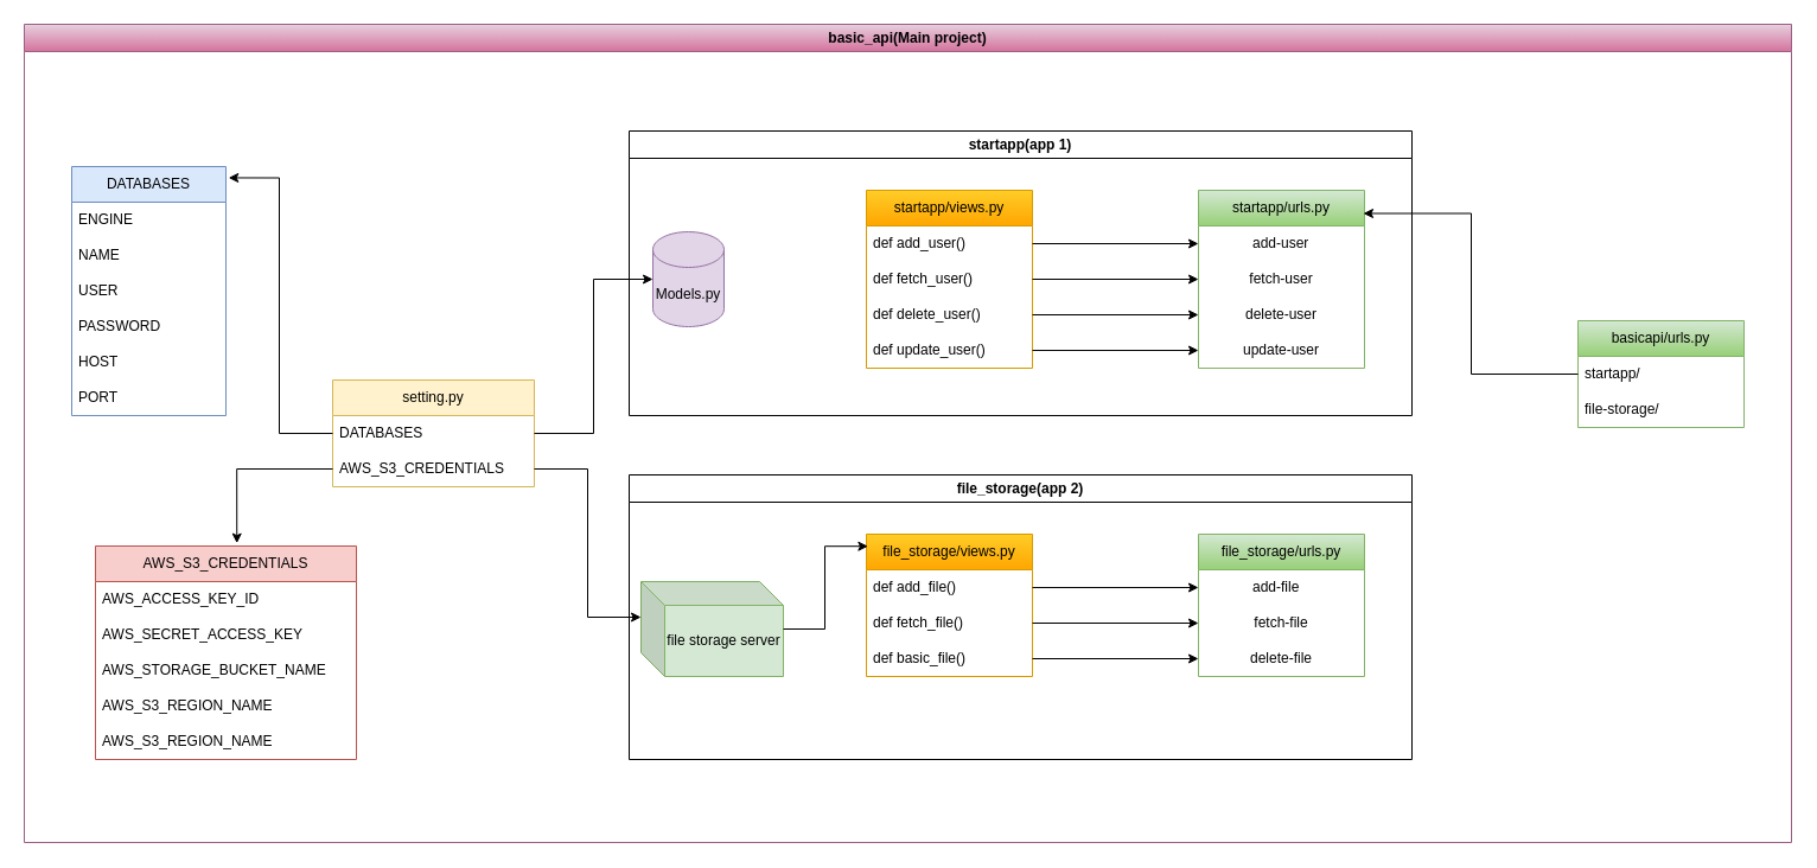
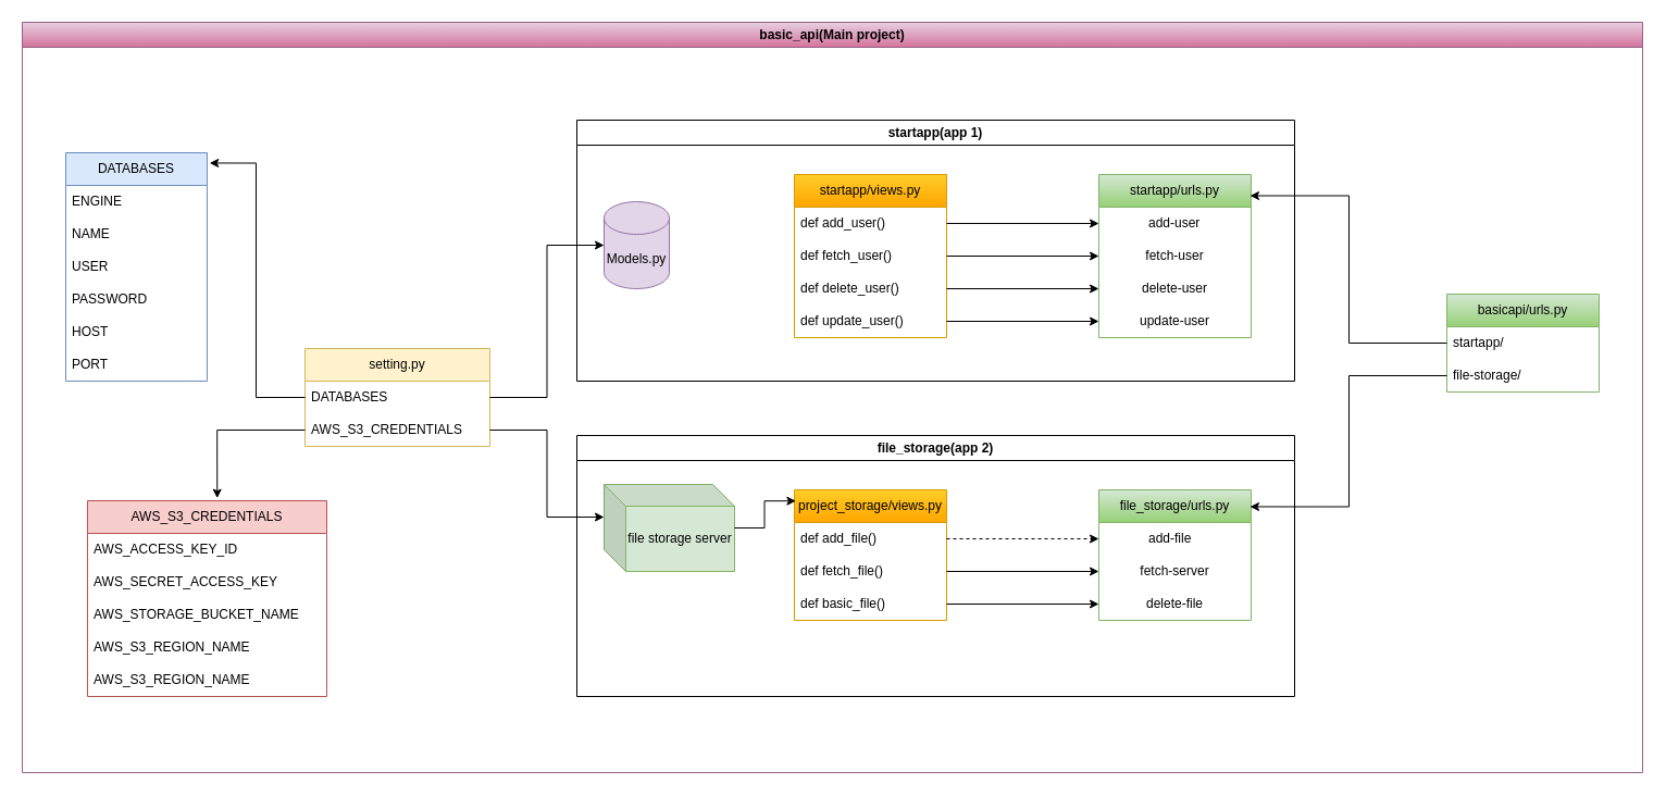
  <mxCell id="0" />
  <mxCell id="1" parent="0" />
- <mxCell id="2" value="Models.py" style="shape=cylinder3;whiteSpace=wrap;html=1;boundedLbl=1;backgroundOutline=1;size=15;fillColor=#e1d5e7;strokeColor=#9673a6;" vertex="1" parent="1"><mxGeometry x="550" y="195" width="60" height="80" as="geometry" /></mxCell>
+ <mxCell id="2" value="Models.py" style="shape=cylinder3;whiteSpace=wrap;html=1;boundedLbl=1;backgroundOutline=1;size=15;fillColor=#e1d5e7;strokeColor=#9673a6;" vertex="1" parent="1"><mxGeometry x="555" y="185" width="60" height="80" as="geometry" /></mxCell>
  <mxCell id="3" value="startapp/urls.py" style="swimlane;fontStyle=0;childLayout=stackLayout;horizontal=1;startSize=30;horizontalStack=0;resizeParent=1;resizeParentMax=0;resizeLast=0;collapsible=1;marginBottom=0;whiteSpace=wrap;html=1;fillColor=#d5e8d4;gradientColor=#97d077;strokeColor=#82b366;" vertex="1" parent="1"><mxGeometry x="1010" y="160" width="140" height="150" as="geometry" /></mxCell>
  <mxCell id="4" value="&lt;blockquote style=&quot;margin: 0 0 0 40px; border: none; padding: 0px;&quot;&gt;add-user&lt;/blockquote&gt;" style="text;strokeColor=none;fillColor=none;align=left;verticalAlign=middle;spacingLeft=4;spacingRight=4;overflow=hidden;points=[[0,0.5],[1,0.5]];portConstraint=eastwest;rotatable=0;whiteSpace=wrap;html=1;" vertex="1" parent="3"><mxGeometry y="30" width="140" height="30" as="geometry" /></mxCell>
  <mxCell id="5" value="fetch-user" style="text;strokeColor=none;fillColor=none;align=center;verticalAlign=middle;spacingLeft=4;spacingRight=4;overflow=hidden;points=[[0,0.5],[1,0.5]];portConstraint=eastwest;rotatable=0;whiteSpace=wrap;html=1;" vertex="1" parent="3"><mxGeometry y="60" width="140" height="30" as="geometry" /></mxCell>
  <mxCell id="6" value="delete-user" style="text;strokeColor=none;fillColor=none;align=center;verticalAlign=middle;spacingLeft=4;spacingRight=4;overflow=hidden;points=[[0,0.5],[1,0.5]];portConstraint=eastwest;rotatable=0;whiteSpace=wrap;html=1;" vertex="1" parent="3"><mxGeometry y="90" width="140" height="30" as="geometry" /></mxCell>
  <mxCell id="7" value="update-user" style="text;strokeColor=none;fillColor=none;align=center;verticalAlign=middle;spacingLeft=4;spacingRight=4;overflow=hidden;points=[[0,0.5],[1,0.5]];portConstraint=eastwest;rotatable=0;whiteSpace=wrap;html=1;" vertex="1" parent="3"><mxGeometry y="120" width="140" height="30" as="geometry" /></mxCell>
  <mxCell id="8" value="startapp/views.py" style="swimlane;fontStyle=0;childLayout=stackLayout;horizontal=1;startSize=30;horizontalStack=0;resizeParent=1;resizeParentMax=0;resizeLast=0;collapsible=1;marginBottom=0;whiteSpace=wrap;html=1;fillColor=#ffcd28;strokeColor=#d79b00;gradientColor=#ffa500;" vertex="1" parent="1"><mxGeometry x="730" y="160" width="140" height="150" as="geometry" /></mxCell>
  <mxCell id="9" value="def add_user()" style="text;strokeColor=none;fillColor=none;align=left;verticalAlign=middle;spacingLeft=4;spacingRight=4;overflow=hidden;points=[[0,0.5],[1,0.5]];portConstraint=eastwest;rotatable=0;whiteSpace=wrap;html=1;" vertex="1" parent="8"><mxGeometry y="30" width="140" height="30" as="geometry" /></mxCell>
  <mxCell id="10" value="def fetch_user()" style="text;strokeColor=none;fillColor=none;align=left;verticalAlign=middle;spacingLeft=4;spacingRight=4;overflow=hidden;points=[[0,0.5],[1,0.5]];portConstraint=eastwest;rotatable=0;whiteSpace=wrap;html=1;" vertex="1" parent="8"><mxGeometry y="60" width="140" height="30" as="geometry" /></mxCell>
  <mxCell id="11" value="def delete_user()" style="text;strokeColor=none;fillColor=none;align=left;verticalAlign=middle;spacingLeft=4;spacingRight=4;overflow=hidden;points=[[0,0.5],[1,0.5]];portConstraint=eastwest;rotatable=0;whiteSpace=wrap;html=1;" vertex="1" parent="8"><mxGeometry y="90" width="140" height="30" as="geometry" /></mxCell>
  <mxCell id="12" value="def update_user()" style="text;strokeColor=none;fillColor=none;align=left;verticalAlign=middle;spacingLeft=4;spacingRight=4;overflow=hidden;points=[[0,0.5],[1,0.5]];portConstraint=eastwest;rotatable=0;whiteSpace=wrap;html=1;" vertex="1" parent="8"><mxGeometry y="120" width="140" height="30" as="geometry" /></mxCell>
  <mxCell id="13" style="edgeStyle=orthogonalEdgeStyle;rounded=0;orthogonalLoop=1;jettySize=auto;html=1;entryX=0;entryY=0.5;entryDx=0;entryDy=0;" edge="1" parent="1" source="9" target="4"><mxGeometry relative="1" as="geometry" /></mxCell>
  <mxCell id="14" style="edgeStyle=orthogonalEdgeStyle;rounded=0;orthogonalLoop=1;jettySize=auto;html=1;entryX=0;entryY=0.5;entryDx=0;entryDy=0;" edge="1" parent="1" source="10" target="5"><mxGeometry relative="1" as="geometry" /></mxCell>
  <mxCell id="15" style="edgeStyle=orthogonalEdgeStyle;rounded=0;orthogonalLoop=1;jettySize=auto;html=1;entryX=0;entryY=0.5;entryDx=0;entryDy=0;" edge="1" parent="1" source="11" target="6"><mxGeometry relative="1" as="geometry" /></mxCell>
  <mxCell id="16" style="edgeStyle=orthogonalEdgeStyle;rounded=0;orthogonalLoop=1;jettySize=auto;html=1;entryX=0;entryY=0.5;entryDx=0;entryDy=0;" edge="1" parent="1" source="12" target="7"><mxGeometry relative="1" as="geometry" /></mxCell>
  <mxCell id="17" value="startapp(app 1)" style="swimlane;whiteSpace=wrap;html=1;" vertex="1" parent="1"><mxGeometry x="530" y="110" width="660" height="240" as="geometry" /></mxCell>
  <mxCell id="18" value="file_storage/urls.py" style="swimlane;fontStyle=0;childLayout=stackLayout;horizontal=1;startSize=30;horizontalStack=0;resizeParent=1;resizeParentMax=0;resizeLast=0;collapsible=1;marginBottom=0;whiteSpace=wrap;html=1;fillColor=#d5e8d4;gradientColor=#97d077;strokeColor=#82b366;" vertex="1" parent="1"><mxGeometry x="1010" y="450" width="140" height="120" as="geometry" /></mxCell>
  <mxCell id="19" value="&lt;blockquote style=&quot;margin: 0 0 0 40px; border: none; padding: 0px;&quot;&gt;add-file&lt;/blockquote&gt;" style="text;strokeColor=none;fillColor=none;align=left;verticalAlign=middle;spacingLeft=4;spacingRight=4;overflow=hidden;points=[[0,0.5],[1,0.5]];portConstraint=eastwest;rotatable=0;whiteSpace=wrap;html=1;" vertex="1" parent="18"><mxGeometry y="30" width="140" height="30" as="geometry" /></mxCell>
- <mxCell id="20" value="fetch-file" style="text;strokeColor=none;fillColor=none;align=center;verticalAlign=middle;spacingLeft=4;spacingRight=4;overflow=hidden;points=[[0,0.5],[1,0.5]];portConstraint=eastwest;rotatable=0;whiteSpace=wrap;html=1;" vertex="1" parent="18"><mxGeometry y="60" width="140" height="30" as="geometry" /></mxCell>
+ <mxCell id="20" value="fetch-server" style="text;strokeColor=none;fillColor=none;align=center;verticalAlign=middle;spacingLeft=4;spacingRight=4;overflow=hidden;points=[[0,0.5],[1,0.5]];portConstraint=eastwest;rotatable=0;whiteSpace=wrap;html=1;" vertex="1" parent="18"><mxGeometry y="60" width="140" height="30" as="geometry" /></mxCell>
  <mxCell id="21" value="delete-file" style="text;strokeColor=none;fillColor=none;align=center;verticalAlign=middle;spacingLeft=4;spacingRight=4;overflow=hidden;points=[[0,0.5],[1,0.5]];portConstraint=eastwest;rotatable=0;whiteSpace=wrap;html=1;" vertex="1" parent="18"><mxGeometry y="90" width="140" height="30" as="geometry" /></mxCell>
- <mxCell id="22" value="file_storage/views.py" style="swimlane;fontStyle=0;childLayout=stackLayout;horizontal=1;startSize=30;horizontalStack=0;resizeParent=1;resizeParentMax=0;resizeLast=0;collapsible=1;marginBottom=0;whiteSpace=wrap;html=1;fillColor=#ffcd28;gradientColor=#ffa500;strokeColor=#d79b00;" vertex="1" parent="1"><mxGeometry x="730" y="450" width="140" height="120" as="geometry" /></mxCell>
+ <mxCell id="22" value="project_storage/views.py" style="swimlane;fontStyle=0;childLayout=stackLayout;horizontal=1;startSize=30;horizontalStack=0;resizeParent=1;resizeParentMax=0;resizeLast=0;collapsible=1;marginBottom=0;whiteSpace=wrap;html=1;fillColor=#ffcd28;gradientColor=#ffa500;strokeColor=#d79b00;" vertex="1" parent="1"><mxGeometry x="730" y="450" width="140" height="120" as="geometry" /></mxCell>
  <mxCell id="23" value="def add_file()" style="text;strokeColor=none;fillColor=none;align=left;verticalAlign=middle;spacingLeft=4;spacingRight=4;overflow=hidden;points=[[0,0.5],[1,0.5]];portConstraint=eastwest;rotatable=0;whiteSpace=wrap;html=1;" vertex="1" parent="22"><mxGeometry y="30" width="140" height="30" as="geometry" /></mxCell>
  <mxCell id="24" value="def fetch_file()" style="text;strokeColor=none;fillColor=none;align=left;verticalAlign=middle;spacingLeft=4;spacingRight=4;overflow=hidden;points=[[0,0.5],[1,0.5]];portConstraint=eastwest;rotatable=0;whiteSpace=wrap;html=1;" vertex="1" parent="22"><mxGeometry y="60" width="140" height="30" as="geometry" /></mxCell>
  <mxCell id="25" value="def basic_file()" style="text;strokeColor=none;fillColor=none;align=left;verticalAlign=middle;spacingLeft=4;spacingRight=4;overflow=hidden;points=[[0,0.5],[1,0.5]];portConstraint=eastwest;rotatable=0;whiteSpace=wrap;html=1;" vertex="1" parent="22"><mxGeometry y="90" width="140" height="30" as="geometry" /></mxCell>
- <mxCell id="26" style="edgeStyle=orthogonalEdgeStyle;rounded=0;orthogonalLoop=1;jettySize=auto;html=1;entryX=0;entryY=0.5;entryDx=0;entryDy=0;" edge="1" parent="1" source="23" target="19"><mxGeometry relative="1" as="geometry" /></mxCell>
+ <mxCell id="26" style="edgeStyle=orthogonalEdgeStyle;rounded=0;orthogonalLoop=1;jettySize=auto;html=1;entryX=0;entryY=0.5;entryDx=0;entryDy=0;dashed=1;" edge="1" parent="1" source="23" target="19"><mxGeometry relative="1" as="geometry" /></mxCell>
  <mxCell id="27" style="edgeStyle=orthogonalEdgeStyle;rounded=0;orthogonalLoop=1;jettySize=auto;html=1;entryX=0;entryY=0.5;entryDx=0;entryDy=0;" edge="1" parent="1" source="24" target="20"><mxGeometry relative="1" as="geometry" /></mxCell>
  <mxCell id="28" style="edgeStyle=orthogonalEdgeStyle;rounded=0;orthogonalLoop=1;jettySize=auto;html=1;entryX=0;entryY=0.5;entryDx=0;entryDy=0;" edge="1" parent="1" source="25" target="21"><mxGeometry relative="1" as="geometry" /></mxCell>
  <mxCell id="29" value="file_storage(app 2)" style="swimlane;whiteSpace=wrap;html=1;" vertex="1" parent="1"><mxGeometry x="530" y="400" width="660" height="240" as="geometry" /></mxCell>
- <mxCell id="30" value="file storage server" style="shape=cube;whiteSpace=wrap;html=1;boundedLbl=1;backgroundOutline=1;darkOpacity=0.05;darkOpacity2=0.1;fillColor=#d5e8d4;strokeColor=#82b366;" vertex="1" parent="29"><mxGeometry x="10" y="90" width="120" height="80" as="geometry" /></mxCell>
+ <mxCell id="30" value="file storage server" style="shape=cube;whiteSpace=wrap;html=1;boundedLbl=1;backgroundOutline=1;darkOpacity=0.05;darkOpacity2=0.1;fillColor=#d5e8d4;strokeColor=#82b366;" vertex="1" parent="29"><mxGeometry x="25" y="45" width="120" height="80" as="geometry" /></mxCell>
  <mxCell id="31" style="edgeStyle=orthogonalEdgeStyle;rounded=0;orthogonalLoop=1;jettySize=auto;html=1;entryX=0.01;entryY=0.085;entryDx=0;entryDy=0;entryPerimeter=0;" edge="1" parent="1" source="30" target="22"><mxGeometry relative="1" as="geometry" /></mxCell>
  <mxCell id="32" value="basic_api(Main project)" style="swimlane;whiteSpace=wrap;html=1;fillColor=#e6d0de;gradientColor=#d5739d;strokeColor=#996185;" vertex="1" parent="1"><mxGeometry x="20" y="20" width="1490" height="690" as="geometry" /></mxCell>
  <mxCell id="33" value="basicapi/urls.py" style="swimlane;fontStyle=0;childLayout=stackLayout;horizontal=1;startSize=30;horizontalStack=0;resizeParent=1;resizeParentMax=0;resizeLast=0;collapsible=1;marginBottom=0;whiteSpace=wrap;html=1;fillColor=#d5e8d4;gradientColor=#97d077;strokeColor=#82b366;" vertex="1" parent="32"><mxGeometry x="1310" y="250" width="140" height="90" as="geometry" /></mxCell>
  <mxCell id="34" value="startapp/" style="text;strokeColor=none;fillColor=none;align=left;verticalAlign=middle;spacingLeft=4;spacingRight=4;overflow=hidden;points=[[0,0.5],[1,0.5]];portConstraint=eastwest;rotatable=0;whiteSpace=wrap;html=1;" vertex="1" parent="33"><mxGeometry y="30" width="140" height="30" as="geometry" /></mxCell>
  <mxCell id="35" value="file-storage/" style="text;strokeColor=none;fillColor=none;align=left;verticalAlign=middle;spacingLeft=4;spacingRight=4;overflow=hidden;points=[[0,0.5],[1,0.5]];portConstraint=eastwest;rotatable=0;whiteSpace=wrap;html=1;" vertex="1" parent="33"><mxGeometry y="60" width="140" height="30" as="geometry" /></mxCell>
  <mxCell id="36" value="setting.py" style="swimlane;fontStyle=0;childLayout=stackLayout;horizontal=1;startSize=30;horizontalStack=0;resizeParent=1;resizeParentMax=0;resizeLast=0;collapsible=1;marginBottom=0;whiteSpace=wrap;html=1;fillColor=#fff2cc;strokeColor=#d6b656;" vertex="1" parent="32"><mxGeometry x="260" y="300" width="170" height="90" as="geometry" /></mxCell>
  <mxCell id="37" value="DATABASES" style="text;strokeColor=none;fillColor=none;align=left;verticalAlign=middle;spacingLeft=4;spacingRight=4;overflow=hidden;points=[[0,0.5],[1,0.5]];portConstraint=eastwest;rotatable=0;whiteSpace=wrap;html=1;" vertex="1" parent="36"><mxGeometry y="30" width="170" height="30" as="geometry" /></mxCell>
  <mxCell id="38" value="AWS_S3_CREDENTIALS" style="text;strokeColor=none;fillColor=none;align=left;verticalAlign=middle;spacingLeft=4;spacingRight=4;overflow=hidden;points=[[0,0.5],[1,0.5]];portConstraint=eastwest;rotatable=0;whiteSpace=wrap;html=1;" vertex="1" parent="36"><mxGeometry y="60" width="170" height="30" as="geometry" /></mxCell>
  <mxCell id="39" value="DATABASES" style="swimlane;fontStyle=0;childLayout=stackLayout;horizontal=1;startSize=30;horizontalStack=0;resizeParent=1;resizeParentMax=0;resizeLast=0;collapsible=1;marginBottom=0;whiteSpace=wrap;html=1;fillColor=#dae8fc;strokeColor=#6c8ebf;" vertex="1" parent="32"><mxGeometry x="40" y="120" width="130" height="210" as="geometry" /></mxCell>
  <mxCell id="40" value="ENGINE" style="text;strokeColor=none;fillColor=none;align=left;verticalAlign=middle;spacingLeft=4;spacingRight=4;overflow=hidden;points=[[0,0.5],[1,0.5]];portConstraint=eastwest;rotatable=0;whiteSpace=wrap;html=1;" vertex="1" parent="39"><mxGeometry y="30" width="130" height="30" as="geometry" /></mxCell>
  <mxCell id="41" value="NAME" style="text;strokeColor=none;fillColor=none;align=left;verticalAlign=middle;spacingLeft=4;spacingRight=4;overflow=hidden;points=[[0,0.5],[1,0.5]];portConstraint=eastwest;rotatable=0;whiteSpace=wrap;html=1;" vertex="1" parent="39"><mxGeometry y="60" width="130" height="30" as="geometry" /></mxCell>
  <mxCell id="42" value="USER" style="text;strokeColor=none;fillColor=none;align=left;verticalAlign=middle;spacingLeft=4;spacingRight=4;overflow=hidden;points=[[0,0.5],[1,0.5]];portConstraint=eastwest;rotatable=0;whiteSpace=wrap;html=1;" vertex="1" parent="39"><mxGeometry y="90" width="130" height="30" as="geometry" /></mxCell>
  <mxCell id="43" value="PASSWORD" style="text;strokeColor=none;fillColor=none;align=left;verticalAlign=middle;spacingLeft=4;spacingRight=4;overflow=hidden;points=[[0,0.5],[1,0.5]];portConstraint=eastwest;rotatable=0;whiteSpace=wrap;html=1;" vertex="1" parent="39"><mxGeometry y="120" width="130" height="30" as="geometry" /></mxCell>
  <mxCell id="44" value="HOST" style="text;strokeColor=none;fillColor=none;align=left;verticalAlign=middle;spacingLeft=4;spacingRight=4;overflow=hidden;points=[[0,0.5],[1,0.5]];portConstraint=eastwest;rotatable=0;whiteSpace=wrap;html=1;" vertex="1" parent="39"><mxGeometry y="150" width="130" height="30" as="geometry" /></mxCell>
  <mxCell id="45" value="PORT" style="text;strokeColor=none;fillColor=none;align=left;verticalAlign=middle;spacingLeft=4;spacingRight=4;overflow=hidden;points=[[0,0.5],[1,0.5]];portConstraint=eastwest;rotatable=0;whiteSpace=wrap;html=1;" vertex="1" parent="39"><mxGeometry y="180" width="130" height="30" as="geometry" /></mxCell>
  <mxCell id="46" value="AWS_S3_CREDENTIALS" style="swimlane;fontStyle=0;childLayout=stackLayout;horizontal=1;startSize=30;horizontalStack=0;resizeParent=1;resizeParentMax=0;resizeLast=0;collapsible=1;marginBottom=0;whiteSpace=wrap;html=1;fillColor=#f8cecc;strokeColor=#b85450;" vertex="1" parent="32"><mxGeometry x="60" y="440" width="220" height="180" as="geometry" /></mxCell>
  <mxCell id="47" value="AWS_ACCESS_KEY_ID" style="text;strokeColor=none;fillColor=none;align=left;verticalAlign=middle;spacingLeft=4;spacingRight=4;overflow=hidden;points=[[0,0.5],[1,0.5]];portConstraint=eastwest;rotatable=0;whiteSpace=wrap;html=1;" vertex="1" parent="46"><mxGeometry y="30" width="220" height="30" as="geometry" /></mxCell>
  <mxCell id="48" value="AWS_SECRET_ACCESS_KEY" style="text;strokeColor=none;fillColor=none;align=left;verticalAlign=middle;spacingLeft=4;spacingRight=4;overflow=hidden;points=[[0,0.5],[1,0.5]];portConstraint=eastwest;rotatable=0;whiteSpace=wrap;html=1;" vertex="1" parent="46"><mxGeometry y="60" width="220" height="30" as="geometry" /></mxCell>
  <mxCell id="49" value="AWS_STORAGE_BUCKET_NAME" style="text;strokeColor=none;fillColor=none;align=left;verticalAlign=middle;spacingLeft=4;spacingRight=4;overflow=hidden;points=[[0,0.5],[1,0.5]];portConstraint=eastwest;rotatable=0;whiteSpace=wrap;html=1;" vertex="1" parent="46"><mxGeometry y="90" width="220" height="30" as="geometry" /></mxCell>
  <mxCell id="50" value="AWS_S3_REGION_NAME" style="text;strokeColor=none;fillColor=none;align=left;verticalAlign=middle;spacingLeft=4;spacingRight=4;overflow=hidden;points=[[0,0.5],[1,0.5]];portConstraint=eastwest;rotatable=0;whiteSpace=wrap;html=1;" vertex="1" parent="46"><mxGeometry y="120" width="220" height="30" as="geometry" /></mxCell>
  <mxCell id="51" value="AWS_S3_REGION_NAME" style="text;strokeColor=none;fillColor=none;align=left;verticalAlign=middle;spacingLeft=4;spacingRight=4;overflow=hidden;points=[[0,0.5],[1,0.5]];portConstraint=eastwest;rotatable=0;whiteSpace=wrap;html=1;" vertex="1" parent="46"><mxGeometry y="150" width="220" height="30" as="geometry" /></mxCell>
  <mxCell id="52" style="edgeStyle=orthogonalEdgeStyle;rounded=0;orthogonalLoop=1;jettySize=auto;html=1;entryX=1.017;entryY=0.045;entryDx=0;entryDy=0;entryPerimeter=0;" edge="1" parent="32" source="37" target="39"><mxGeometry relative="1" as="geometry" /></mxCell>
  <mxCell id="53" style="edgeStyle=orthogonalEdgeStyle;rounded=0;orthogonalLoop=1;jettySize=auto;html=1;entryX=0.542;entryY=-0.013;entryDx=0;entryDy=0;entryPerimeter=0;" edge="1" parent="32" source="38" target="46"><mxGeometry relative="1" as="geometry" /></mxCell>
  <mxCell id="54" style="edgeStyle=orthogonalEdgeStyle;rounded=0;orthogonalLoop=1;jettySize=auto;html=1;entryX=0.993;entryY=0.13;entryDx=0;entryDy=0;entryPerimeter=0;" edge="1" parent="1" source="34" target="3"><mxGeometry relative="1" as="geometry" /></mxCell>
+ <mxCell id="55" style="edgeStyle=orthogonalEdgeStyle;rounded=0;orthogonalLoop=1;jettySize=auto;html=1;entryX=0.993;entryY=0.129;entryDx=0;entryDy=0;entryPerimeter=0;" edge="1" parent="1" source="35" target="18"><mxGeometry relative="1" as="geometry" /></mxCell>
  <mxCell id="56" style="edgeStyle=orthogonalEdgeStyle;rounded=0;orthogonalLoop=1;jettySize=auto;html=1;entryX=0;entryY=0.5;entryDx=0;entryDy=0;entryPerimeter=0;" edge="1" parent="1" source="37" target="2"><mxGeometry relative="1" as="geometry" /></mxCell>
  <mxCell id="57" style="edgeStyle=orthogonalEdgeStyle;rounded=0;orthogonalLoop=1;jettySize=auto;html=1;entryX=0;entryY=0;entryDx=0;entryDy=30;entryPerimeter=0;" edge="1" parent="1" source="38" target="30"><mxGeometry relative="1" as="geometry" /></mxCell>
